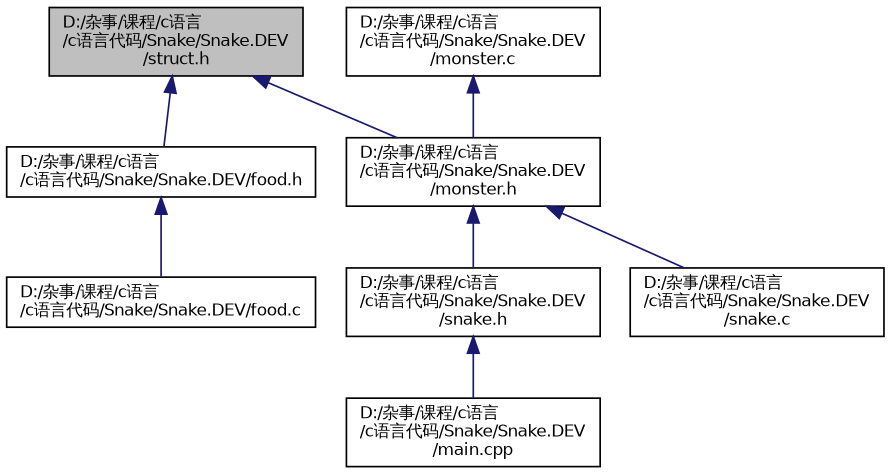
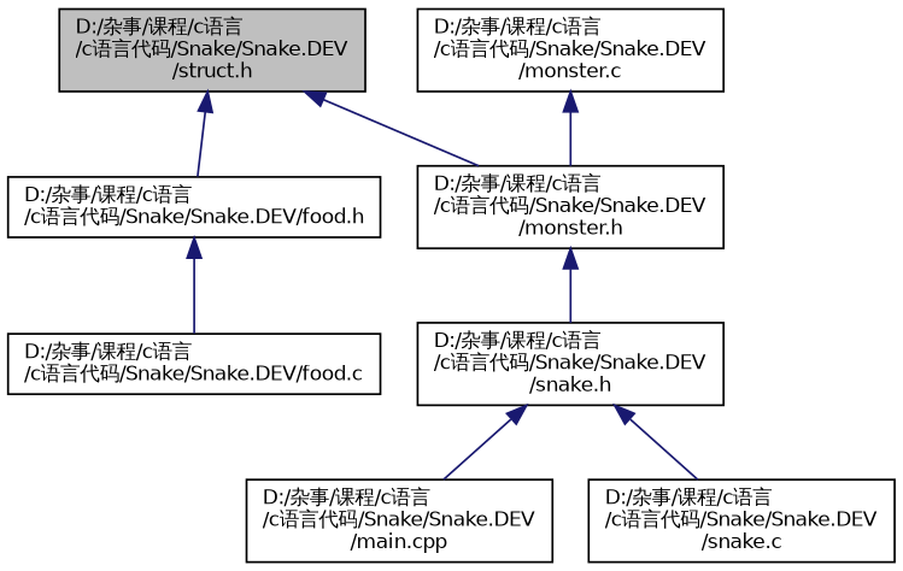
  digraph {
    node [color=black fillcolor=white fontname=Helvetica fontsize=10 shape=record style=filled]
    edge [color=midnightblue dir=back fontname=Helvetica fontsize=10 labelfontname=Helvetica labelfontsize=10 style=solid]
    n1 [fillcolor=grey75 fontcolor=black height=0.2 label="D:/杂事/课程/c语言\l/c语言代码/Snake/Snake.DEV\l/struct.h" width=0.4]
    n2 [height=0.2 label="D:/杂事/课程/c语言\l/c语言代码/Snake/Snake.DEV/food.h" width=0.4]
    n3 [height=0.2 label="D:/杂事/课程/c语言\l/c语言代码/Snake/Snake.DEV\l/monster.h" width=0.4]
    n4 [height=0.2 label="D:/杂事/课程/c语言\l/c语言代码/Snake/Snake.DEV/food.c" width=0.4]
    n5 [height=0.2 label="D:/杂事/课程/c语言\l/c语言代码/Snake/Snake.DEV\l/snake.h" width=0.4]
    n6 [height=0.2 label="D:/杂事/课程/c语言\l/c语言代码/Snake/Snake.DEV\l/main.cpp" width=0.4]
    n7 [height=0.2 label="D:/杂事/课程/c语言\l/c语言代码/Snake/Snake.DEV\l/snake.c" width=0.4]
    n8 [height=0.2 label="D:/杂事/课程/c语言\l/c语言代码/Snake/Snake.DEV\l/monster.c" width=0.4]
    n1 -> n2
    n1 -> n3
    n2 -> n4
    n3 -> n5
    n5 -> n6
-   n3 -> n7
+   n5 -> n7
    n8 -> n3
  }
